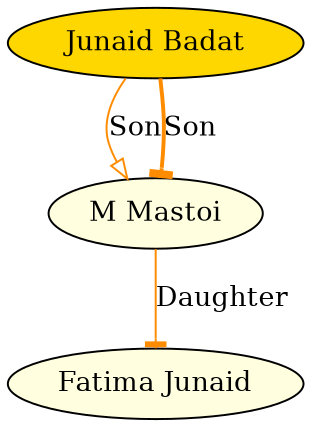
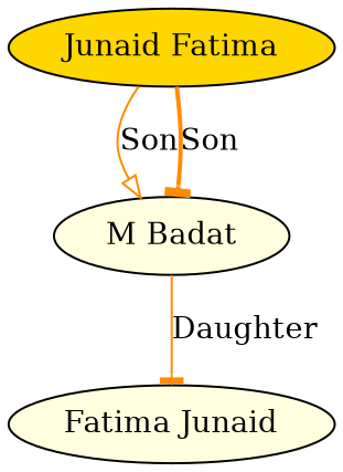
  digraph {
    node [fillcolor=lightyellow style=filled]
    edge [arrowhead=tee color=darkorange style=solid]
-   n1 [fillcolor=gold label="Junaid Badat"]
-   n2 [label="M Mastoi"]
+   n1 [fillcolor=gold label="Junaid Fatima"]
+   n2 [label="M Badat"]
    n3 [label="Fatima Junaid"]
    n1 -> n2 [arrowhead=onormal label=Son]
    n1 -> n2 [label=Son style=bold]
    n2 -> n3 [label=Daughter]
  }
